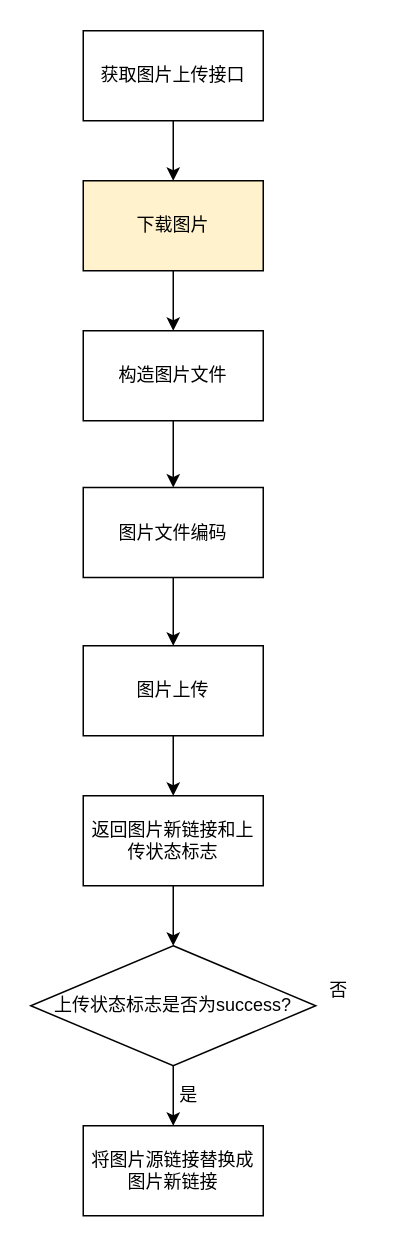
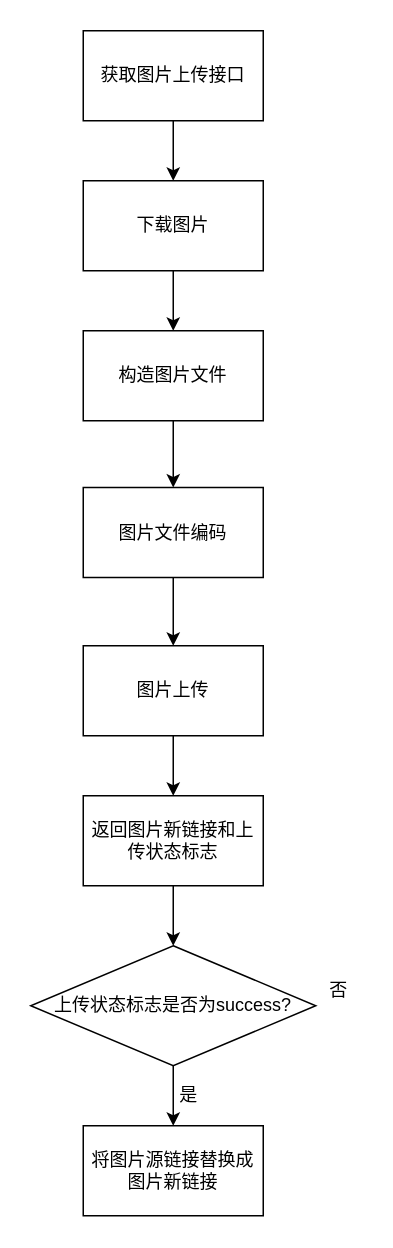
  <mxCell id="0" />
  <mxCell id="1" parent="0" />
  <mxCell id="2" style="edgeStyle=orthogonalEdgeStyle;rounded=0;orthogonalLoop=1;jettySize=auto;html=1;entryX=0.5;entryY=0;entryDx=0;entryDy=0;" parent="1" source="3" target="5" edge="1"><mxGeometry relative="1" as="geometry" /></mxCell>
  <mxCell id="3" value="获取图片上传接口" style="rounded=0;whiteSpace=wrap;html=1;" parent="1" vertex="1"><mxGeometry x="55" y="20" width="120" height="60" as="geometry" /></mxCell>
  <mxCell id="4" style="edgeStyle=orthogonalEdgeStyle;rounded=0;orthogonalLoop=1;jettySize=auto;html=1;entryX=0.5;entryY=0;entryDx=0;entryDy=0;" parent="1" source="5" target="7" edge="1"><mxGeometry relative="1" as="geometry" /></mxCell>
- <mxCell id="5" value="下载图片" style="rounded=0;whiteSpace=wrap;html=1;fillColor=#fff2cc;" parent="1" vertex="1"><mxGeometry x="55" y="120" width="120" height="60" as="geometry" /></mxCell>
+ <mxCell id="5" value="下载图片" style="rounded=0;whiteSpace=wrap;html=1;" parent="1" vertex="1"><mxGeometry x="55" y="120" width="120" height="60" as="geometry" /></mxCell>
  <mxCell id="6" style="edgeStyle=orthogonalEdgeStyle;rounded=0;orthogonalLoop=1;jettySize=auto;html=1;entryX=0.5;entryY=0;entryDx=0;entryDy=0;" parent="1" source="7" target="9" edge="1"><mxGeometry relative="1" as="geometry"><mxPoint x="115" y="320" as="targetPoint" /></mxGeometry></mxCell>
  <mxCell id="7" value="构造图片文件" style="rounded=0;whiteSpace=wrap;html=1;" parent="1" vertex="1"><mxGeometry x="55" y="220" width="120" height="60" as="geometry" /></mxCell>
  <mxCell id="8" style="edgeStyle=orthogonalEdgeStyle;rounded=0;orthogonalLoop=1;jettySize=auto;html=1;entryX=0.5;entryY=0;entryDx=0;entryDy=0;" parent="1" source="9" target="11" edge="1"><mxGeometry relative="1" as="geometry" /></mxCell>
  <mxCell id="9" value="图片文件编码" style="rounded=0;whiteSpace=wrap;html=1;" parent="1" vertex="1"><mxGeometry x="55" y="324.5" width="120" height="60" as="geometry" /></mxCell>
  <mxCell id="10" style="edgeStyle=orthogonalEdgeStyle;rounded=0;orthogonalLoop=1;jettySize=auto;html=1;entryX=0.5;entryY=0;entryDx=0;entryDy=0;" parent="1" source="11" target="13" edge="1"><mxGeometry relative="1" as="geometry" /></mxCell>
  <mxCell id="11" value="图片上传" style="rounded=0;whiteSpace=wrap;html=1;" parent="1" vertex="1"><mxGeometry x="55" y="430" width="120" height="60" as="geometry" /></mxCell>
  <mxCell id="12" style="edgeStyle=orthogonalEdgeStyle;rounded=0;orthogonalLoop=1;jettySize=auto;html=1;entryX=0.5;entryY=0;entryDx=0;entryDy=0;" parent="1" source="13" target="15" edge="1"><mxGeometry relative="1" as="geometry" /></mxCell>
  <mxCell id="13" value="返回图片新链接和上传状态标志" style="rounded=0;whiteSpace=wrap;html=1;" parent="1" vertex="1"><mxGeometry x="55" y="530" width="120" height="60" as="geometry" /></mxCell>
  <mxCell id="14" style="edgeStyle=orthogonalEdgeStyle;rounded=0;orthogonalLoop=1;jettySize=auto;html=1;exitX=0.5;exitY=1;exitDx=0;exitDy=0;entryX=0.5;entryY=0;entryDx=0;entryDy=0;" parent="1" source="15" target="16" edge="1"><mxGeometry relative="1" as="geometry" /></mxCell>
  <mxCell id="15" value="上传状态标志是否为success?" style="rhombus;whiteSpace=wrap;html=1;" parent="1" vertex="1"><mxGeometry x="20" y="630" width="190" height="80" as="geometry" /></mxCell>
  <mxCell id="16" value="将图片源链接替换成图片新链接" style="rounded=0;whiteSpace=wrap;html=1;" parent="1" vertex="1"><mxGeometry x="55" y="750" width="120" height="60" as="geometry" /></mxCell>
  <mxCell id="17" value="否" style="text;html=1;align=center;verticalAlign=middle;resizable=0;points=[];autosize=1;strokeColor=none;fillColor=none;" parent="1" vertex="1"><mxGeometry x="210" y="650" width="30" height="20" as="geometry" /></mxCell>
  <mxCell id="18" value="是" style="text;html=1;align=center;verticalAlign=middle;resizable=0;points=[];autosize=1;strokeColor=none;fillColor=none;" parent="1" vertex="1"><mxGeometry x="110" y="720" width="30" height="20" as="geometry" /></mxCell>
